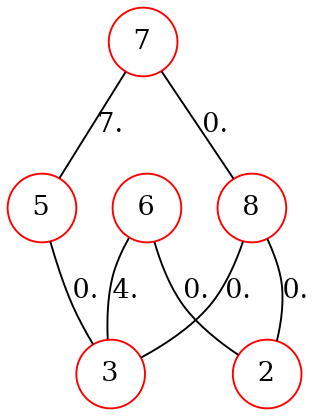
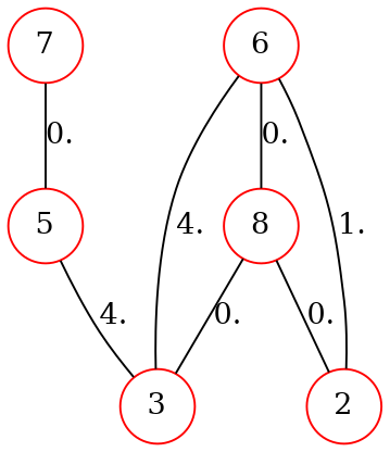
  graph {
    node [color="#FF0000" shape=circle]
    n1 [label=2]
    n2 [label=3]
    n3 [label=8]
    n4 [label=5]
    n5 [label=6]
    n6 [label=7]
    n3 -- n1 [label=0.]
    n3 -- n2 [label=0.]
-   n4 -- n2 [label=0.]
-   n5 -- n1 [label=0.]
+   n4 -- n2 [label=4.]
+   n5 -- n1 [label=1.]
    n5 -- n2 [label=4.]
-   n6 -- n3 [label=0.]
-   n6 -- n4 [label=7.]
+   n5 -- n3 [label=0.]
+   n6 -- n4 [label=0.]
  }
